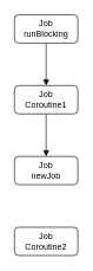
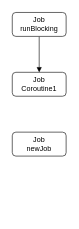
  <mxCell id="0" />
  <mxCell id="1" parent="0" />
  <mxCell id="2" style="edgeStyle=orthogonalEdgeStyle;rounded=0;orthogonalLoop=1;jettySize=auto;html=1;entryX=0.5;entryY=0;entryDx=0;entryDy=0;endArrow=block;endFill=1;" edge="1" parent="1" source="3" target="5"><mxGeometry relative="1" as="geometry" /></mxCell>
  <mxCell id="3" value="Job&lt;div&gt;runBlocking&lt;/div&gt;" style="rounded=1;whiteSpace=wrap;html=1;" vertex="1" parent="1"><mxGeometry x="20" y="20" width="90" height="40" as="geometry" /></mxCell>
- <mxCell id="4" style="edgeStyle=orthogonalEdgeStyle;rounded=0;orthogonalLoop=1;jettySize=auto;html=1;entryX=0.5;entryY=0;entryDx=0;entryDy=0;endArrow=block;endFill=1;" edge="1" parent="1" source="5" target="6"><mxGeometry relative="1" as="geometry" /></mxCell>
  <mxCell id="5" value="Job&lt;div&gt;Coroutine1&lt;/div&gt;" style="rounded=1;whiteSpace=wrap;html=1;" vertex="1" parent="1"><mxGeometry x="20" y="120" width="90" height="40" as="geometry" /></mxCell>
  <mxCell id="6" value="Job&lt;div&gt;newJob&lt;/div&gt;" style="rounded=1;whiteSpace=wrap;html=1;" vertex="1" parent="1"><mxGeometry x="20" y="220" width="90" height="40" as="geometry" /></mxCell>
- <mxCell id="7" value="Job&lt;div&gt;Coroutine2&lt;/div&gt;" style="rounded=1;whiteSpace=wrap;html=1;" vertex="1" parent="1"><mxGeometry x="20" y="320" width="90" height="40" as="geometry" /></mxCell>
